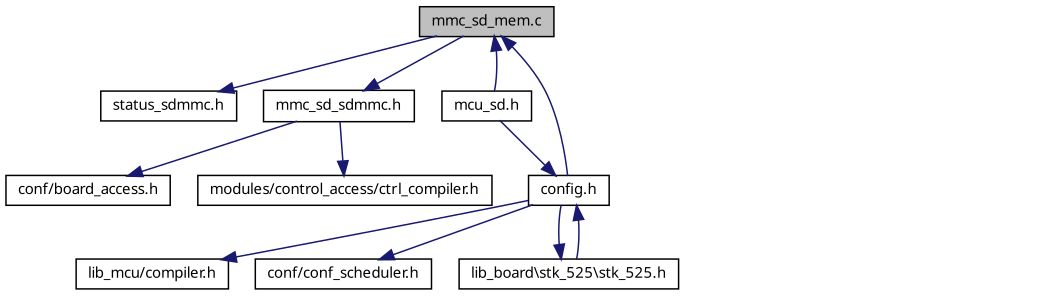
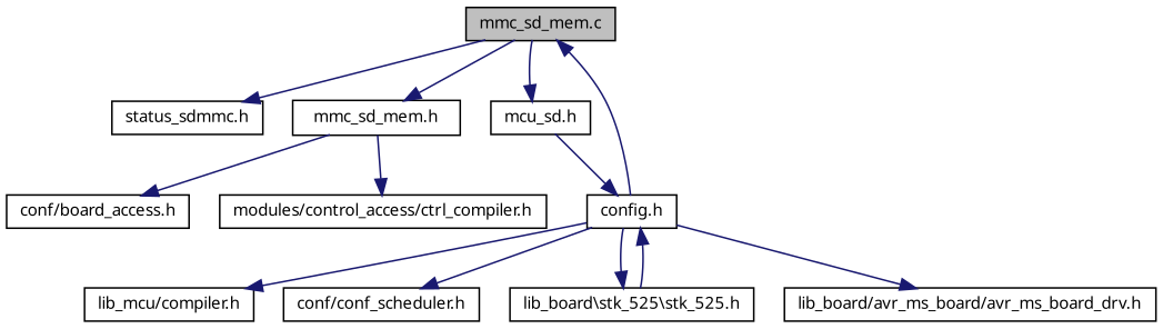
  digraph {
    node [color=black fillcolor=white fontname="FreeSans.ttf" fontsize=10 shape=record style=filled]
    edge [color=midnightblue fontname="FreeSans.ttf" fontsize=10 labelfontname="FreeSans.ttf" labelfontsize=10 style=solid]
    n1 [fillcolor=grey75 fontcolor=black height=0.2 label="mmc_sd_mem.c" width=0.4]
    n2 [height=0.2 label="status_sdmmc.h" width=0.4]
-   n3 [height=0.2 label="mmc_sd_sdmmc.h" width=0.4]
+   n3 [height=0.2 label="mmc_sd_mem.h" width=0.4]
    n4 [height=0.2 label="mcu_sd.h" width=0.4]
    n5 [height=0.2 label="config.h" width=0.4]
    n6 [height=0.2 label="lib_mcu/compiler.h" width=0.4]
    n7 [height=0.2 label="conf/conf_scheduler.h" width=0.4]
    n8 [height=0.2 label="lib_board\\stk_525\\stk_525.h" width=0.4]
+   n9 [height=0.2 label="lib_board/avr_ms_board/avr_ms_board_drv.h" width=0.4]
    n10 [height=0.2 label="conf/board_access.h" width=0.4]
    n11 [height=0.2 label="modules/control_access/ctrl_compiler.h" width=0.4]
    n1 -> n2
    n1 -> n3
-   n4 -> n1
+   n1 -> n4
    n3 -> n10
    n3 -> n11
    n4 -> n5
    n5 -> n1
    n5 -> n6
    n5 -> n7
    n5 -> n8
+   n5 -> n9
    n8 -> n5
  }
